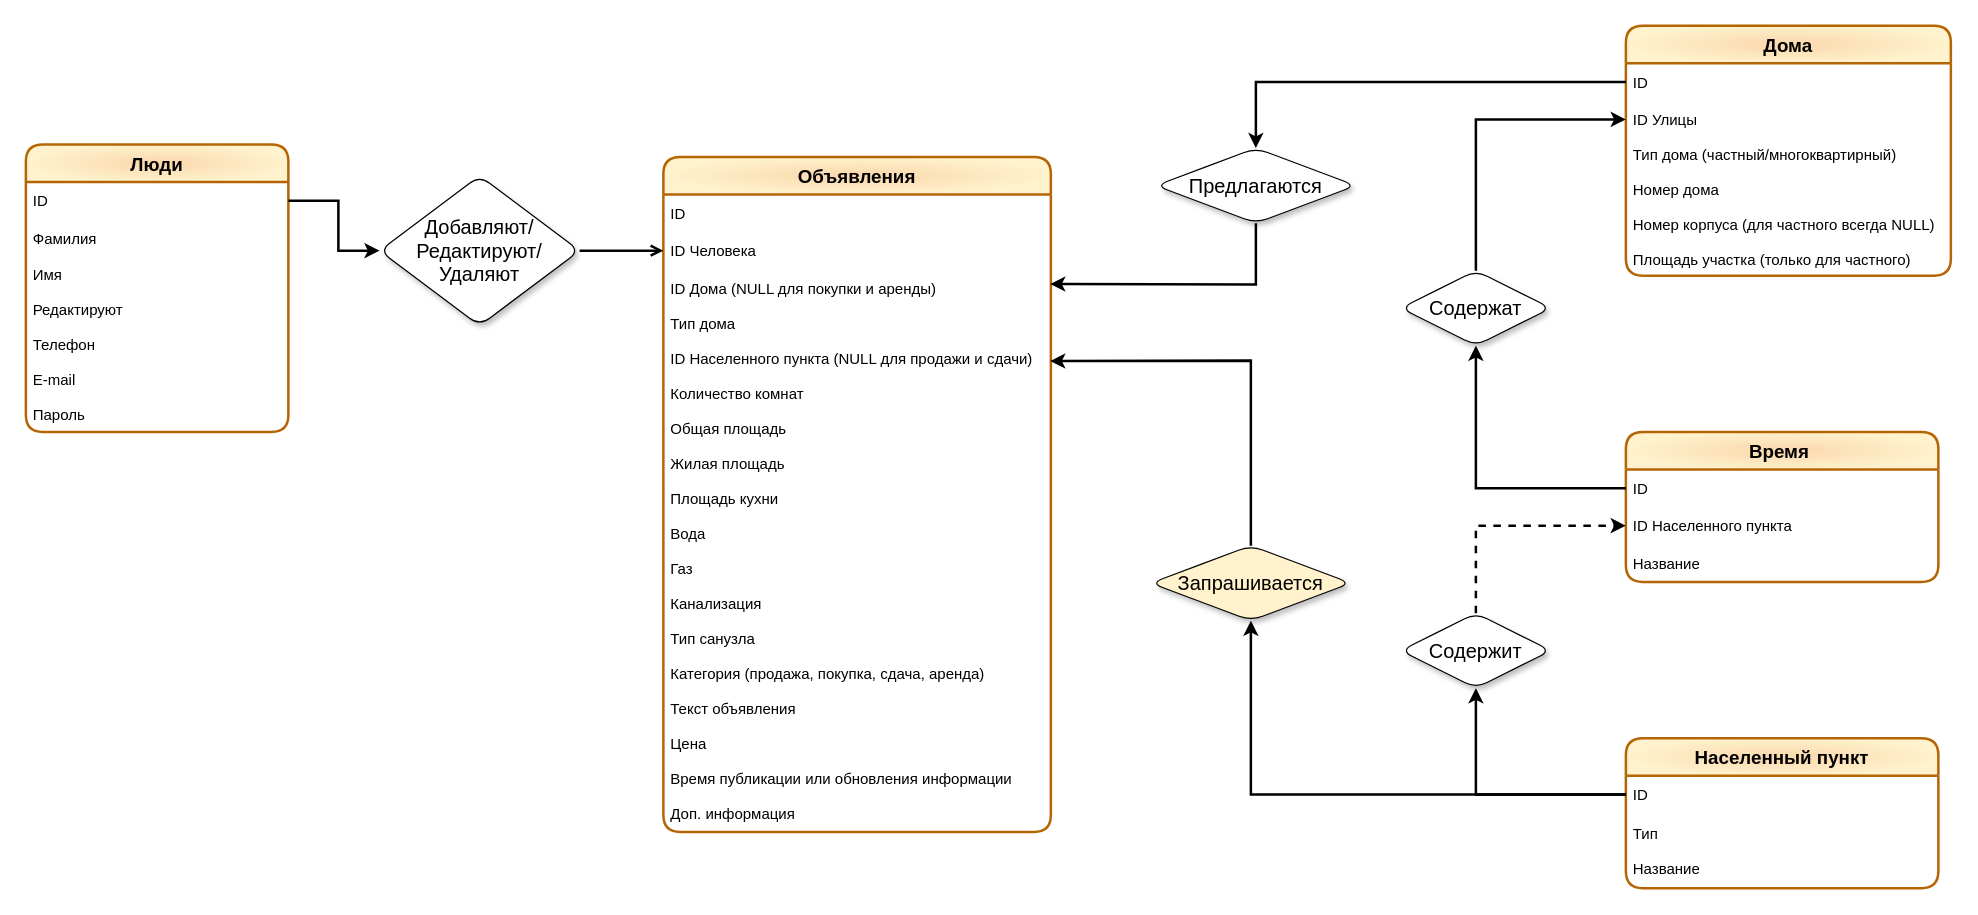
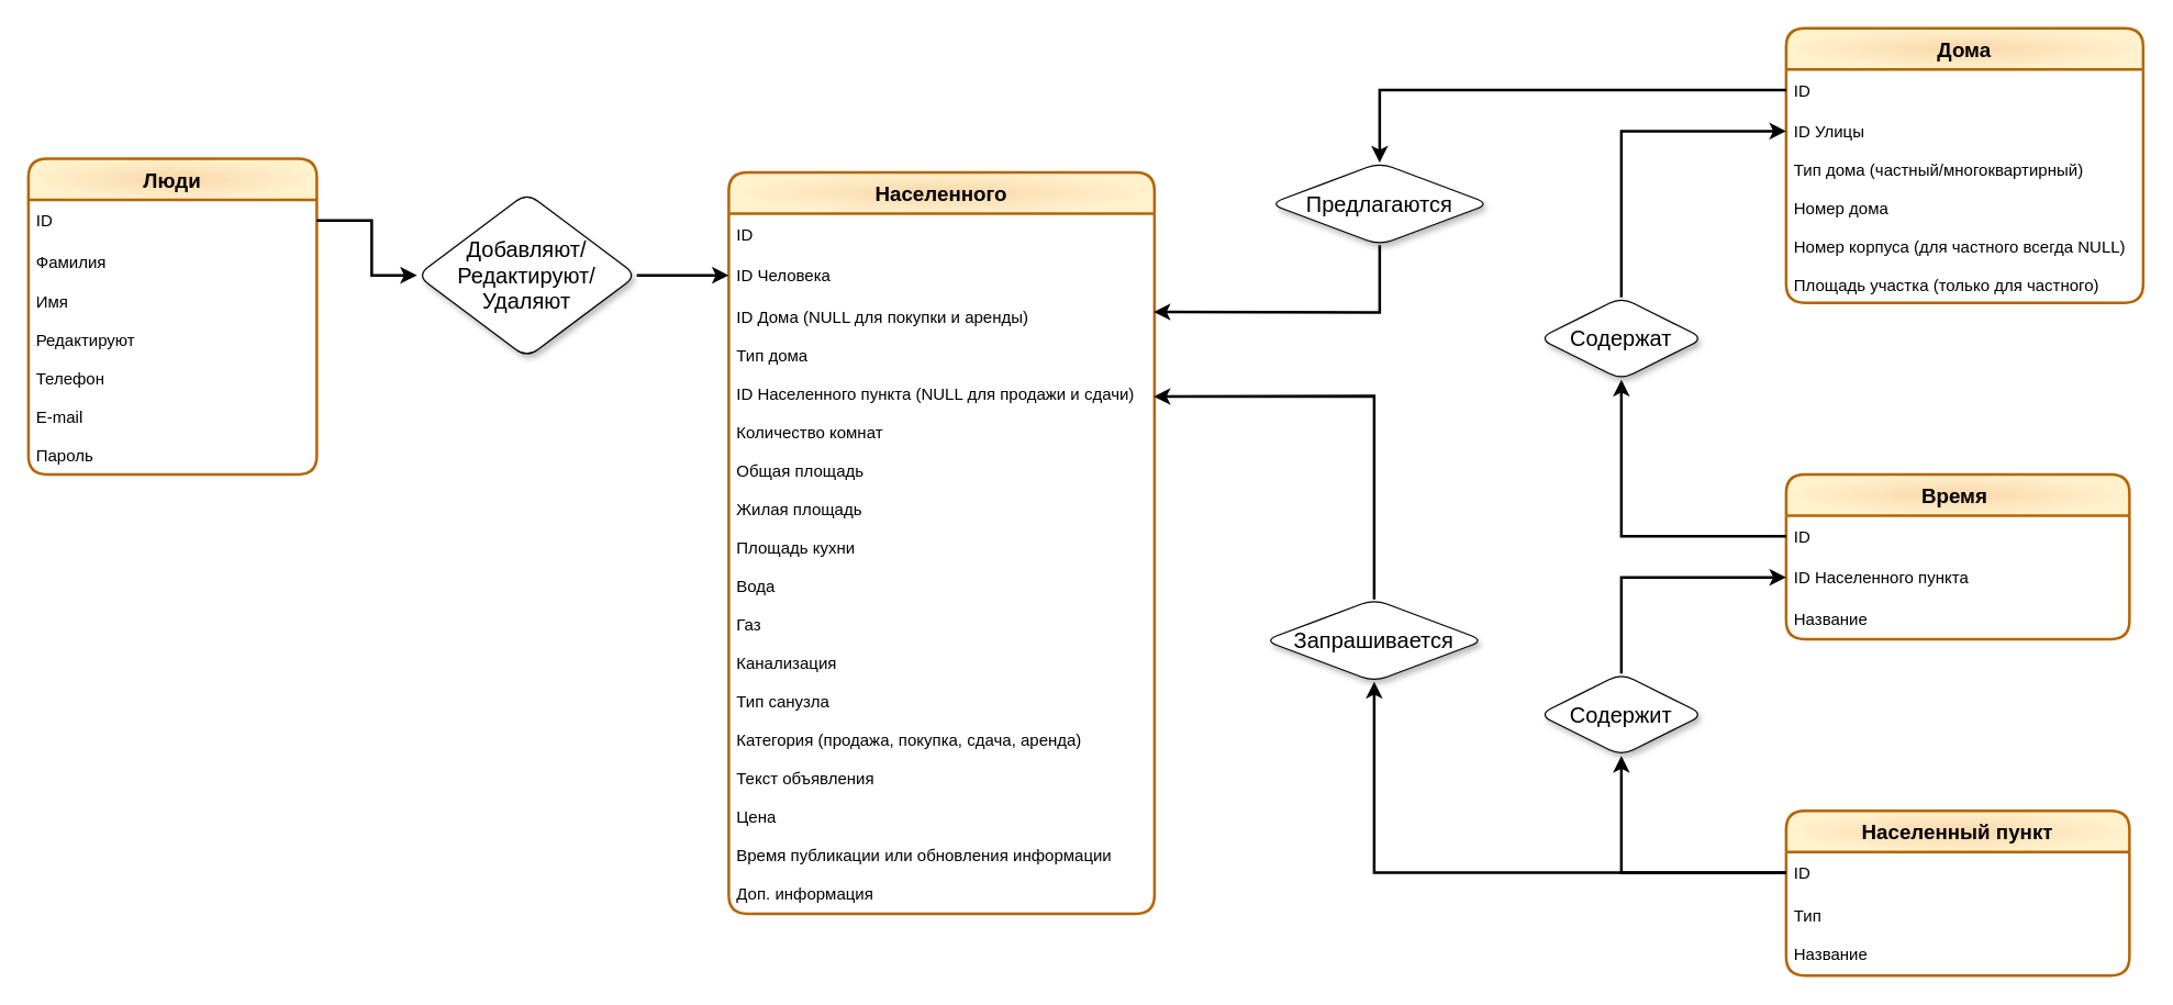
  <mxCell id="0" />
  <mxCell id="1" parent="0" />
  <mxCell id="2" value="Дома" style="swimlane;fontStyle=1;childLayout=stackLayout;horizontal=1;startSize=30;horizontalStack=0;resizeParent=1;resizeParentMax=0;resizeLast=0;collapsible=1;marginBottom=0;rounded=1;fillColor=#fad7ac;strokeColor=#b46504;strokeWidth=2;gradientDirection=radial;gradientColor=#FFF2CC;sketch=0;swimlaneFillColor=default;verticalAlign=middle;align=center;labelPosition=center;verticalLabelPosition=middle;labelBorderColor=none;fontSize=15;" parent="1" vertex="1"><mxGeometry x="1300" y="20" width="260" height="200" as="geometry" /></mxCell>
  <mxCell id="3" value="ID" style="text;strokeColor=none;fillColor=none;align=left;verticalAlign=middle;spacingLeft=4;spacingRight=4;overflow=hidden;points=[[0,0.5],[1,0.5]];portConstraint=eastwest;rotatable=0;" parent="2" vertex="1"><mxGeometry y="30" width="260" height="30" as="geometry" /></mxCell>
  <mxCell id="4" value="ID Улицы" style="text;strokeColor=none;fillColor=none;align=left;verticalAlign=middle;spacingLeft=4;spacingRight=4;overflow=hidden;points=[[0,0.5],[1,0.5]];portConstraint=eastwest;rotatable=0;" parent="2" vertex="1"><mxGeometry y="60" width="260" height="30" as="geometry" /></mxCell>
  <mxCell id="5" value="Тип дома (частный/многоквартирный)&#10;&#10;Номер дома&#10;&#10;Номер корпуса (для частного всегда NULL)&#10;&#10;Площадь учаcтка (только для частного)" style="text;strokeColor=none;fillColor=none;align=left;verticalAlign=middle;spacingLeft=4;spacingRight=4;overflow=hidden;points=[[0,0.5],[1,0.5]];portConstraint=eastwest;rotatable=0;" parent="2" vertex="1"><mxGeometry y="90" width="260" height="110" as="geometry" /></mxCell>
  <mxCell id="6" value="Время " style="swimlane;fontStyle=1;childLayout=stackLayout;horizontal=1;startSize=30;horizontalStack=0;resizeParent=1;resizeParentMax=0;resizeLast=0;collapsible=1;marginBottom=0;rounded=1;fillColor=#fad7ac;strokeColor=#b46504;strokeWidth=2;gradientDirection=radial;gradientColor=#FFF2CC;sketch=0;swimlaneFillColor=default;verticalAlign=middle;align=center;labelPosition=center;verticalLabelPosition=middle;labelBorderColor=none;fontSize=15;" parent="1" vertex="1"><mxGeometry x="1300" y="345" width="250" height="120" as="geometry" /></mxCell>
  <mxCell id="7" value="ID" style="text;strokeColor=none;fillColor=none;align=left;verticalAlign=middle;spacingLeft=4;spacingRight=4;overflow=hidden;points=[[0,0.5],[1,0.5]];portConstraint=eastwest;rotatable=0;" parent="6" vertex="1"><mxGeometry y="30" width="250" height="30" as="geometry" /></mxCell>
  <mxCell id="8" value="ID Населенного пункта" style="text;strokeColor=none;fillColor=none;align=left;verticalAlign=middle;spacingLeft=4;spacingRight=4;overflow=hidden;points=[[0,0.5],[1,0.5]];portConstraint=eastwest;rotatable=0;" parent="6" vertex="1"><mxGeometry y="60" width="250" height="30" as="geometry" /></mxCell>
  <mxCell id="9" value="Название" style="text;strokeColor=none;fillColor=none;align=left;verticalAlign=middle;spacingLeft=4;spacingRight=4;overflow=hidden;points=[[0,0.5],[1,0.5]];portConstraint=eastwest;rotatable=0;" parent="6" vertex="1"><mxGeometry y="90" width="250" height="30" as="geometry" /></mxCell>
  <mxCell id="10" value="Населенный пункт" style="swimlane;fontStyle=1;childLayout=stackLayout;horizontal=1;startSize=30;horizontalStack=0;resizeParent=1;resizeParentMax=0;resizeLast=0;collapsible=1;marginBottom=0;rounded=1;fillColor=#fad7ac;strokeColor=#b46504;strokeWidth=2;gradientDirection=radial;gradientColor=#FFF2CC;sketch=0;swimlaneFillColor=default;verticalAlign=middle;align=center;labelPosition=center;verticalLabelPosition=middle;labelBorderColor=none;fontSize=15;" parent="1" vertex="1"><mxGeometry x="1300" y="590" width="250" height="120" as="geometry" /></mxCell>
  <mxCell id="11" value="ID" style="text;strokeColor=none;fillColor=none;align=left;verticalAlign=middle;spacingLeft=4;spacingRight=4;overflow=hidden;points=[[0,0.5],[1,0.5]];portConstraint=eastwest;rotatable=0;" parent="10" vertex="1"><mxGeometry y="30" width="250" height="30" as="geometry" /></mxCell>
  <mxCell id="12" value="Тип&#10;&#10;Название" style="text;strokeColor=none;fillColor=none;align=left;verticalAlign=middle;spacingLeft=4;spacingRight=4;overflow=hidden;points=[[0,0.5],[1,0.5]];portConstraint=eastwest;rotatable=0;" parent="10" vertex="1"><mxGeometry y="60" width="250" height="60" as="geometry" /></mxCell>
- <mxCell id="13" value="Объявления" style="swimlane;fontStyle=1;childLayout=stackLayout;horizontal=1;startSize=30;horizontalStack=0;resizeParent=1;resizeParentMax=0;resizeLast=0;collapsible=1;marginBottom=0;swimlaneFillColor=default;rounded=1;fillColor=#fad7ac;strokeColor=#b46504;strokeWidth=2;gradientDirection=radial;gradientColor=#FFF2CC;sketch=0;verticalAlign=middle;align=center;labelPosition=center;verticalLabelPosition=middle;labelBorderColor=none;fontSize=15;" parent="1" vertex="1"><mxGeometry x="530" y="125" width="310" height="540" as="geometry" /></mxCell>
+ <mxCell id="13" value="Населенного" style="swimlane;fontStyle=1;childLayout=stackLayout;horizontal=1;startSize=30;horizontalStack=0;resizeParent=1;resizeParentMax=0;resizeLast=0;collapsible=1;marginBottom=0;swimlaneFillColor=default;rounded=1;fillColor=#fad7ac;strokeColor=#b46504;strokeWidth=2;gradientDirection=radial;gradientColor=#FFF2CC;sketch=0;verticalAlign=middle;align=center;labelPosition=center;verticalLabelPosition=middle;labelBorderColor=none;fontSize=15;" parent="1" vertex="1"><mxGeometry x="530" y="125" width="310" height="540" as="geometry" /></mxCell>
  <mxCell id="14" value="ID" style="text;strokeColor=none;fillColor=none;align=left;verticalAlign=middle;spacingLeft=4;spacingRight=4;overflow=hidden;points=[[0,0.5],[1,0.5]];portConstraint=eastwest;rotatable=0;" parent="13" vertex="1"><mxGeometry y="30" width="310" height="30" as="geometry" /></mxCell>
  <mxCell id="15" value="ID Человека" style="text;strokeColor=none;fillColor=none;align=left;verticalAlign=middle;spacingLeft=4;spacingRight=4;overflow=hidden;points=[[0,0.5],[1,0.5]];portConstraint=eastwest;rotatable=0;" parent="13" vertex="1"><mxGeometry y="60" width="310" height="30" as="geometry" /></mxCell>
  <mxCell id="16" value="ID Дома (NULL для покупки и аренды)&#10;&#10;Тип дома&#10;&#10;ID Населенного пункта (NULL для продажи и сдачи)&#10;&#10;Количество комнат&#10;&#10;Общая площадь&#10;&#10;Жилая площадь&#10;&#10;Площадь кухни&#10;&#10;Вода&#10;&#10;Газ&#10;&#10;Канализация&#10;&#10;Тип санузла&#10;&#10;Категория (продажа, покупка, сдача, аренда)&#10;&#10;Текст объявления&#10;&#10;Цена&#10;&#10;Время публикации или обновления информации&#10;&#10;Доп. информация" style="text;strokeColor=none;fillColor=none;align=left;verticalAlign=middle;spacingLeft=4;spacingRight=4;overflow=hidden;points=[[0,0.5],[1,0.5]];portConstraint=eastwest;rotatable=0;" parent="13" vertex="1"><mxGeometry y="90" width="310" height="450" as="geometry" /></mxCell>
  <mxCell id="17" value="Люди" style="swimlane;fontStyle=1;childLayout=stackLayout;horizontal=1;startSize=30;horizontalStack=0;resizeParent=1;resizeParentMax=0;resizeLast=0;collapsible=1;marginBottom=0;rounded=1;shadow=0;sketch=0;glass=0;strokeWidth=2;swimlaneFillColor=default;fillColor=#fad7ac;strokeColor=#b46504;gradientDirection=radial;gradientColor=#FFF2CC;labelPosition=center;verticalLabelPosition=middle;align=center;verticalAlign=middle;labelBorderColor=none;fontSize=15;" parent="1" vertex="1"><mxGeometry x="20" y="115" width="210" height="230" as="geometry" /></mxCell>
  <mxCell id="18" value="ID" style="text;strokeColor=none;fillColor=none;align=left;verticalAlign=middle;spacingLeft=4;spacingRight=4;overflow=hidden;points=[[0,0.5],[1,0.5]];portConstraint=eastwest;rotatable=0;" parent="17" vertex="1"><mxGeometry y="30" width="210" height="30" as="geometry" /></mxCell>
  <mxCell id="19" value="Фамилия " style="text;strokeColor=none;fillColor=none;align=left;verticalAlign=middle;spacingLeft=4;spacingRight=4;overflow=hidden;points=[[0,0.5],[1,0.5]];portConstraint=eastwest;rotatable=0;" parent="17" vertex="1"><mxGeometry y="60" width="210" height="30" as="geometry" /></mxCell>
  <mxCell id="20" value="Имя&#10;&#10;Редактируют&#10;&#10;Телефон&#10;&#10;E-mail&#10;&#10;Пароль" style="text;strokeColor=none;fillColor=none;align=left;verticalAlign=middle;spacingLeft=4;spacingRight=4;overflow=hidden;points=[[0,0.5],[1,0.5]];portConstraint=eastwest;rotatable=0;" parent="17" vertex="1"><mxGeometry y="90" width="210" height="140" as="geometry" /></mxCell>
  <mxCell id="21" style="edgeStyle=orthogonalEdgeStyle;rounded=0;orthogonalLoop=1;jettySize=auto;html=1;exitX=1;exitY=0.5;exitDx=0;exitDy=0;" parent="17" source="20" target="20" edge="1"><mxGeometry relative="1" as="geometry" /></mxCell>
  <mxCell id="22" value="&lt;font style=&quot;font-size: 16px&quot;&gt;Добавляют/&lt;br&gt;Редактируют/&lt;br&gt;Удаляют&lt;br&gt;&lt;/font&gt;" style="rhombus;whiteSpace=wrap;html=1;rounded=1;shadow=1;" parent="1" vertex="1"><mxGeometry x="303" y="140" width="160" height="120" as="geometry" /></mxCell>
  <mxCell id="23" value="" style="endArrow=classic;html=1;rounded=0;fontSize=16;exitX=1;exitY=0.5;exitDx=0;exitDy=0;entryX=0;entryY=0.5;entryDx=0;entryDy=0;strokeWidth=2;" parent="1" source="18" target="22" edge="1"><mxGeometry width="50" height="50" relative="1" as="geometry"><mxPoint x="670" y="230" as="sourcePoint" /><mxPoint x="720" y="180" as="targetPoint" /><Array as="points"><mxPoint x="270" y="160" /><mxPoint x="270" y="200" /></Array></mxGeometry></mxCell>
- <mxCell id="24" value="" style="endArrow=open;html=1;rounded=0;fontSize=16;exitX=1;exitY=0.5;exitDx=0;exitDy=0;entryX=0;entryY=0.5;entryDx=0;entryDy=0;strokeWidth=2;" parent="1" source="22" target="15" edge="1"><mxGeometry width="50" height="50" relative="1" as="geometry"><mxPoint x="670" y="230" as="sourcePoint" /><mxPoint x="720" y="180" as="targetPoint" /></mxGeometry></mxCell>
+ <mxCell id="24" value="" style="endArrow=classic;html=1;rounded=0;fontSize=16;exitX=1;exitY=0.5;exitDx=0;exitDy=0;entryX=0;entryY=0.5;entryDx=0;entryDy=0;strokeWidth=2;" parent="1" source="22" target="15" edge="1"><mxGeometry width="50" height="50" relative="1" as="geometry"><mxPoint x="670" y="230" as="sourcePoint" /><mxPoint x="720" y="180" as="targetPoint" /></mxGeometry></mxCell>
  <mxCell id="25" value="Содержит" style="rhombus;whiteSpace=wrap;html=1;fontSize=16;strokeColor=default;rounded=1;sketch=0;shadow=1;" parent="1" vertex="1"><mxGeometry x="1120" y="490" width="120" height="60" as="geometry" /></mxCell>
  <mxCell id="26" value="Содержат" style="rhombus;whiteSpace=wrap;html=1;fontSize=16;strokeColor=default;rounded=1;sketch=0;shadow=1;" parent="1" vertex="1"><mxGeometry x="1120" y="216" width="120" height="60" as="geometry" /></mxCell>
  <mxCell id="27" value="" style="endArrow=classic;html=1;rounded=0;fontSize=16;exitX=0;exitY=0.5;exitDx=0;exitDy=0;entryX=0.5;entryY=1;entryDx=0;entryDy=0;strokeWidth=2;" parent="1" source="11" target="25" edge="1"><mxGeometry width="50" height="50" relative="1" as="geometry"><mxPoint x="1080" y="380" as="sourcePoint" /><mxPoint x="1130" y="330" as="targetPoint" /><Array as="points"><mxPoint x="1180" y="635" /></Array></mxGeometry></mxCell>
- <mxCell id="28" value="" style="endArrow=classic;html=1;rounded=0;fontSize=16;exitX=0.5;exitY=0;exitDx=0;exitDy=0;entryX=0;entryY=0.5;entryDx=0;entryDy=0;strokeWidth=2;dashed=1;" parent="1" source="25" target="8" edge="1"><mxGeometry width="50" height="50" relative="1" as="geometry"><mxPoint x="1080" y="380" as="sourcePoint" /><mxPoint x="1130" y="330" as="targetPoint" /><Array as="points"><mxPoint x="1180" y="420" /></Array></mxGeometry></mxCell>
+ <mxCell id="28" value="" style="endArrow=classic;html=1;rounded=0;fontSize=16;exitX=0.5;exitY=0;exitDx=0;exitDy=0;entryX=0;entryY=0.5;entryDx=0;entryDy=0;strokeWidth=2;" parent="1" source="25" target="8" edge="1"><mxGeometry width="50" height="50" relative="1" as="geometry"><mxPoint x="1080" y="380" as="sourcePoint" /><mxPoint x="1130" y="330" as="targetPoint" /><Array as="points"><mxPoint x="1180" y="420" /></Array></mxGeometry></mxCell>
  <mxCell id="29" value="" style="endArrow=classic;html=1;rounded=0;fontSize=16;exitX=0;exitY=0.5;exitDx=0;exitDy=0;entryX=0.5;entryY=1;entryDx=0;entryDy=0;strokeWidth=2;" parent="1" source="7" target="26" edge="1"><mxGeometry width="50" height="50" relative="1" as="geometry"><mxPoint x="1080" y="380" as="sourcePoint" /><mxPoint x="1130" y="330" as="targetPoint" /><Array as="points"><mxPoint x="1180" y="390" /></Array></mxGeometry></mxCell>
  <mxCell id="30" value="" style="endArrow=classic;html=1;rounded=0;fontSize=16;entryX=0;entryY=0.5;entryDx=0;entryDy=0;exitX=0.5;exitY=0;exitDx=0;exitDy=0;strokeWidth=2;" parent="1" source="26" target="4" edge="1"><mxGeometry width="50" height="50" relative="1" as="geometry"><mxPoint x="1080" y="380" as="sourcePoint" /><mxPoint x="1130" y="330" as="targetPoint" /><Array as="points"><mxPoint x="1180" y="95" /></Array></mxGeometry></mxCell>
  <mxCell id="31" value="" style="endArrow=classic;html=1;rounded=0;fontSize=16;exitX=0;exitY=0.5;exitDx=0;exitDy=0;entryX=0.5;entryY=1;entryDx=0;entryDy=0;strokeWidth=2;" parent="1" source="11" target="32" edge="1"><mxGeometry width="50" height="50" relative="1" as="geometry"><mxPoint x="1080" y="380" as="sourcePoint" /><mxPoint x="970" y="640" as="targetPoint" /><Array as="points"><mxPoint x="1000" y="635" /></Array></mxGeometry></mxCell>
- <mxCell id="32" value="Запрашивается" style="rhombus;whiteSpace=wrap;html=1;fontSize=16;strokeColor=default;rounded=1;sketch=0;shadow=1;fillColor=#fff2cc;" parent="1" vertex="1"><mxGeometry x="920" y="436" width="160" height="60" as="geometry" /></mxCell>
+ <mxCell id="32" value="Запрашивается" style="rhombus;whiteSpace=wrap;html=1;fontSize=16;strokeColor=default;rounded=1;sketch=0;shadow=1;" parent="1" vertex="1"><mxGeometry x="920" y="436" width="160" height="60" as="geometry" /></mxCell>
  <mxCell id="33" value="" style="endArrow=classic;html=1;rounded=0;fontSize=16;exitX=0.5;exitY=0;exitDx=0;exitDy=0;entryX=0.998;entryY=0.163;entryDx=0;entryDy=0;entryPerimeter=0;strokeWidth=2;" parent="1" source="32" target="16" edge="1"><mxGeometry width="50" height="50" relative="1" as="geometry"><mxPoint x="1210" y="380" as="sourcePoint" /><mxPoint x="1260" y="330" as="targetPoint" /><Array as="points"><mxPoint x="1000" y="288" /></Array></mxGeometry></mxCell>
  <mxCell id="34" value="Предлагаются" style="rhombus;whiteSpace=wrap;html=1;fontSize=16;strokeColor=default;rounded=1;sketch=0;shadow=1;" parent="1" vertex="1"><mxGeometry x="924" y="118" width="160" height="60" as="geometry" /></mxCell>
  <mxCell id="35" value="" style="endArrow=classic;html=1;rounded=0;fontSize=16;entryX=0.5;entryY=0;entryDx=0;entryDy=0;exitX=0;exitY=0.5;exitDx=0;exitDy=0;strokeWidth=2;" parent="1" source="3" target="34" edge="1"><mxGeometry width="50" height="50" relative="1" as="geometry"><mxPoint x="1210" y="380" as="sourcePoint" /><mxPoint x="1260" y="330" as="targetPoint" /><Array as="points"><mxPoint x="1004" y="65" /></Array></mxGeometry></mxCell>
  <mxCell id="36" value="" style="endArrow=classic;html=1;rounded=0;fontSize=16;entryX=0.998;entryY=0.026;entryDx=0;entryDy=0;entryPerimeter=0;exitX=0.5;exitY=1;exitDx=0;exitDy=0;strokeWidth=2;" parent="1" source="34" target="16" edge="1"><mxGeometry width="50" height="50" relative="1" as="geometry"><mxPoint x="1210" y="380" as="sourcePoint" /><mxPoint x="1260" y="330" as="targetPoint" /><Array as="points"><mxPoint x="1004" y="227" /></Array></mxGeometry></mxCell>
